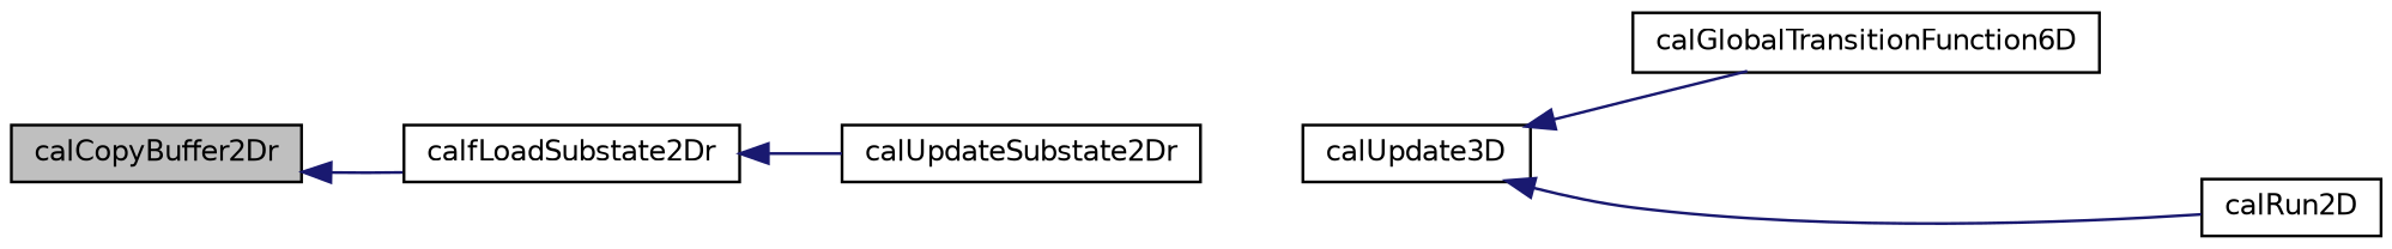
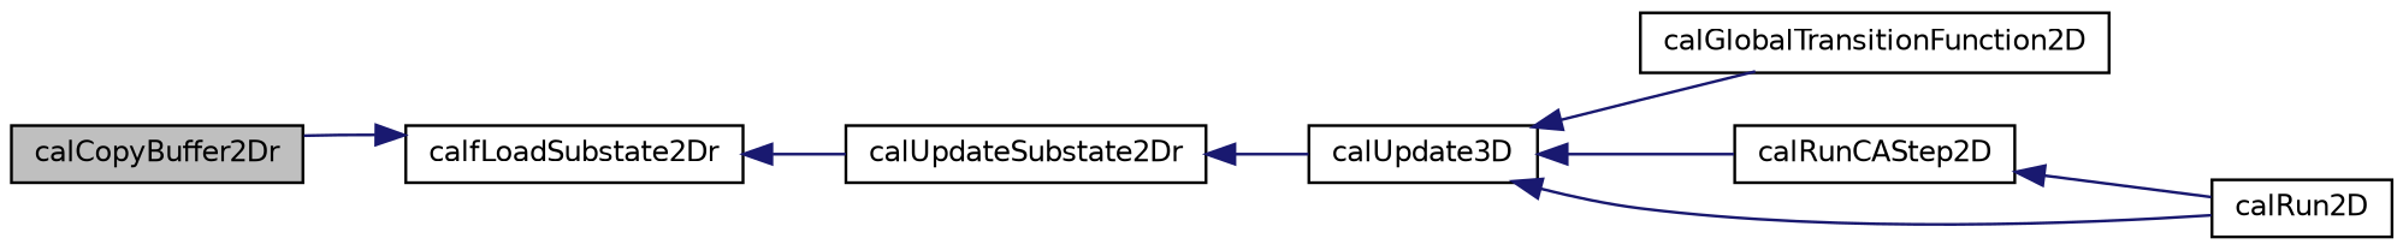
  digraph {
    rankdir=LR
    node [color=black fillcolor=white fontname=Helvetica fontsize=10 shape=record style=filled]
    edge [color=midnightblue dir=back fontname=Helvetica fontsize=10 labelfontname=Helvetica labelfontsize=10 style=solid]
    n1 [fillcolor=grey75 fontcolor=black height=0.2 label=calCopyBuffer2Dr width=0.4]
    n2 [height=0.2 label=calfLoadSubstate2Dr width=0.4]
    n3 [height=0.2 label=calUpdateSubstate2Dr width=0.4]
    n4 [height=0.2 label=calUpdate3D width=0.4]
-   n5 [height=0.2 label=calGlobalTransitionFunction6D width=0.4]
+   n5 [height=0.2 label=calGlobalTransitionFunction2D width=0.4]
+   n6 [height=0.2 label=calRunCAStep2D width=0.4]
    n7 [height=0.2 label=calRun2D width=0.4]
-   n1 -> n2
+   n2 -> n1
    n2 -> n3
+   n3 -> n4
    n4 -> n5
+   n4 -> n6
    n4 -> n7
+   n6 -> n7
  }
